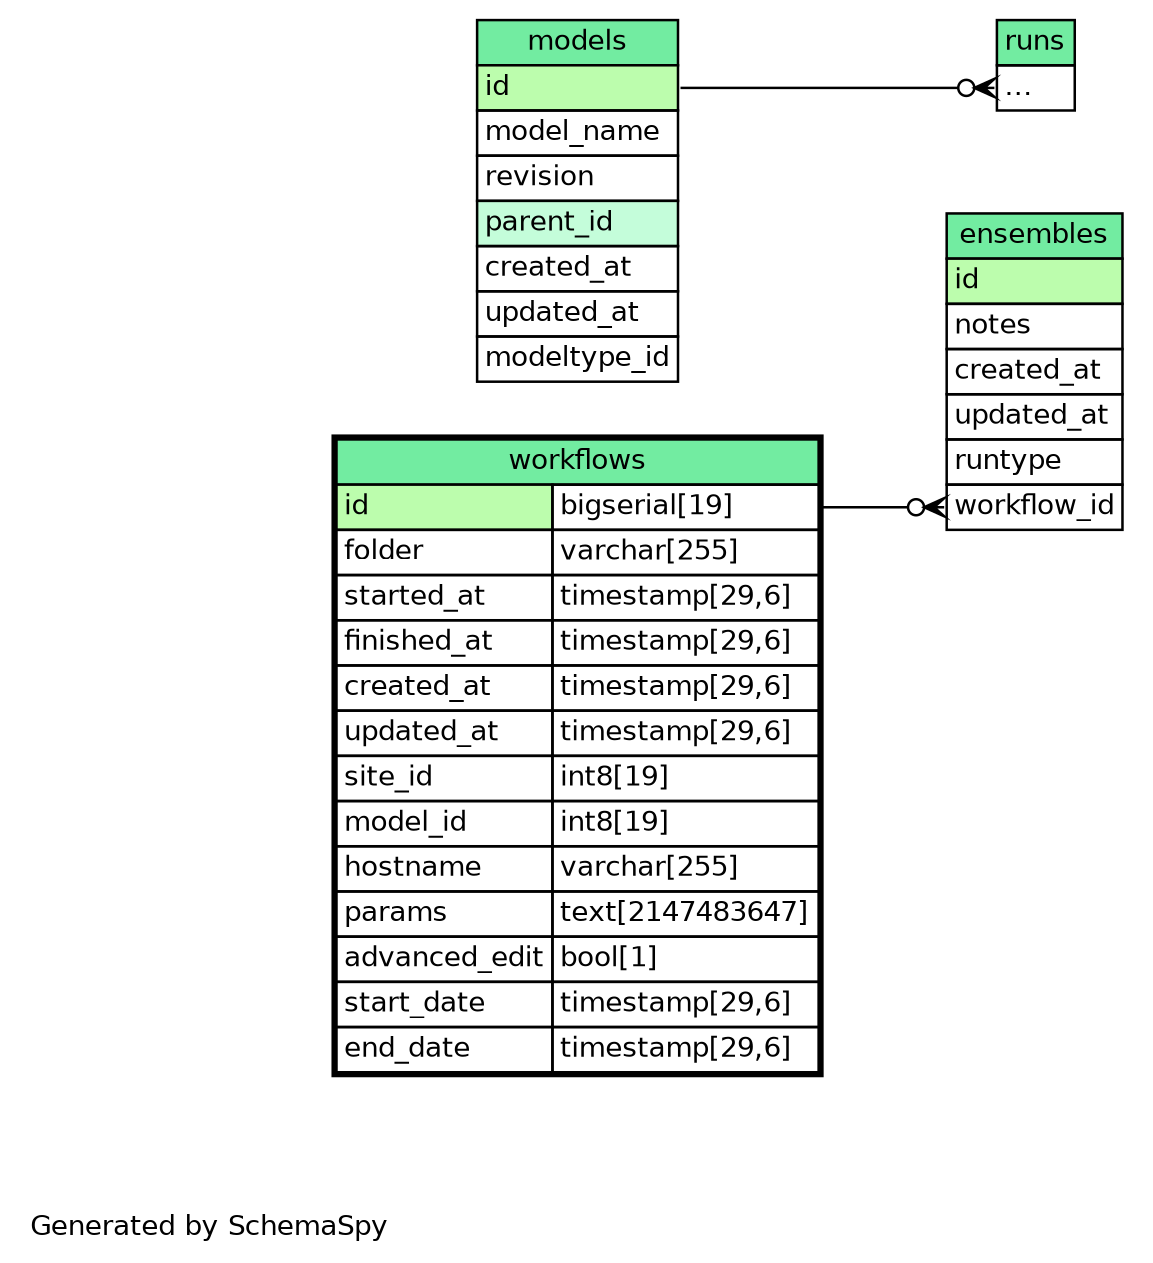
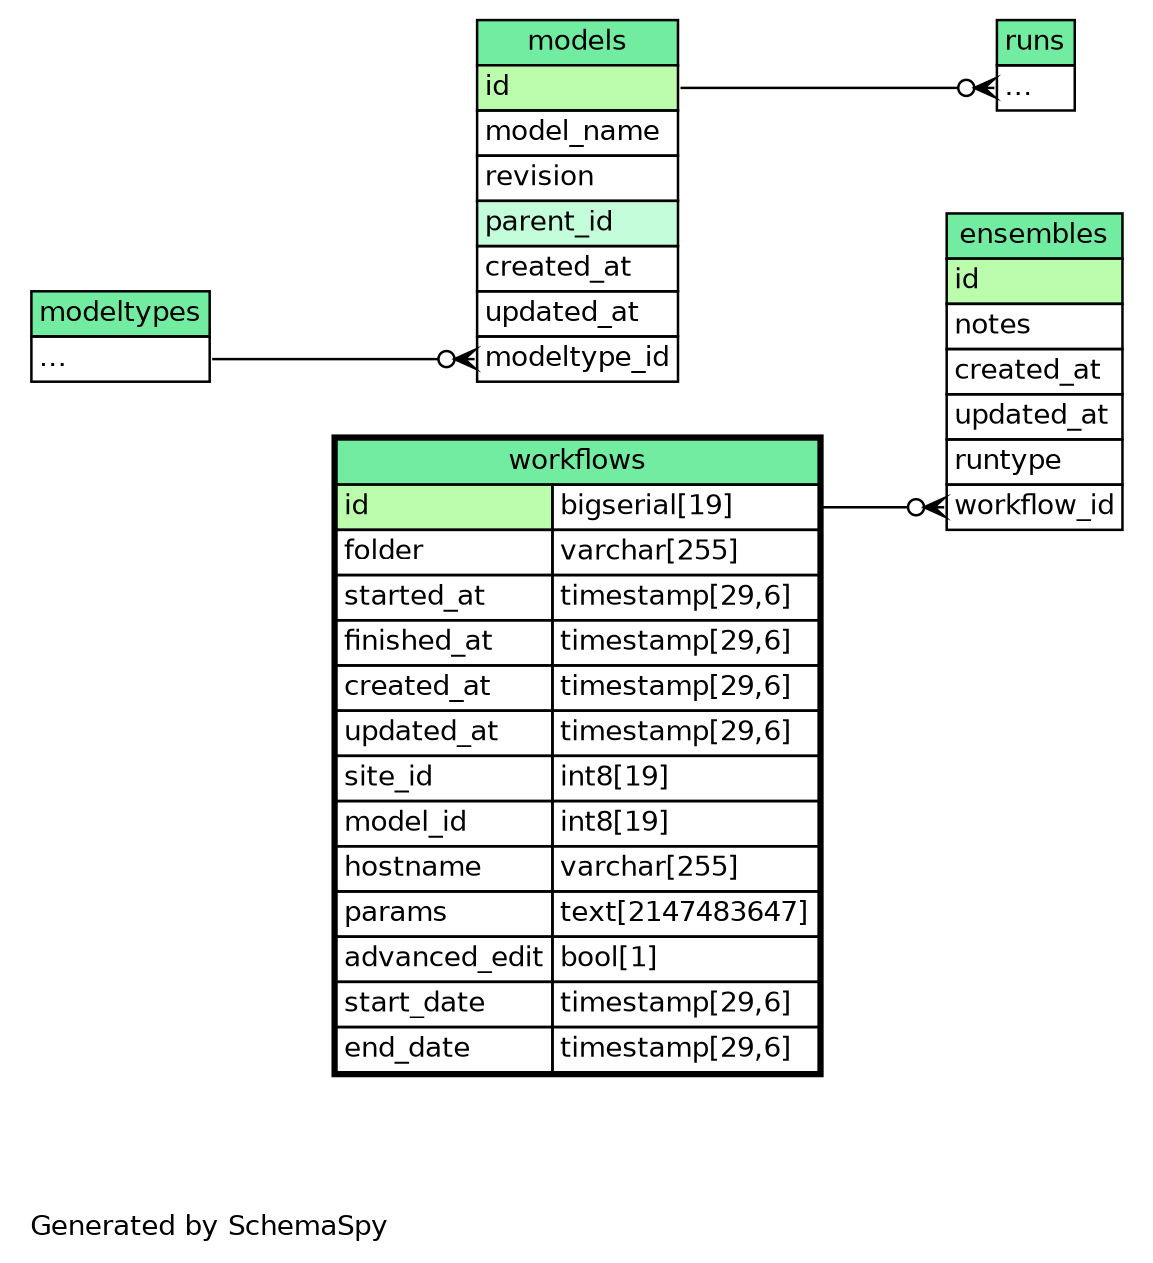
  digraph {
    bgcolor="#ffffff"
    fontname=Helvetica
    fontsize=11
    label="\nGenerated by SchemaSpy"
    labeljust=l
    nodesep=0.18
    rankdir=RL
    ranksep=0.46
    node [fontname=Helvetica fontsize=11 shape=plaintext]
    edge [arrowhead=none arrowsize=0.8 arrowtail=crowodot dir=back]
    n1 [label=<     <TABLE BORDER="0" CELLBORDER="1" CELLSPACING="0" BGCOLOR="#FFFFFF">       <TR><TD COLSPAN="4" BGCOLOR="#72ECA1" ALIGN="CENTER">ensembles</TD></TR>       <TR><TD PORT="id" COLSPAN="4" BGCOLOR="#bcfdad !important" ALIGN="LEFT">id</TD></TR>       <TR><TD PORT="notes" COLSPAN="4" ALIGN="LEFT">notes</TD></TR>       <TR><TD PORT="created_at" COLSPAN="4" ALIGN="LEFT">created_at</TD></TR>       <TR><TD PORT="updated_at" COLSPAN="4" ALIGN="LEFT">updated_at</TD></TR>       <TR><TD PORT="runtype" COLSPAN="4" ALIGN="LEFT">runtype</TD></TR>       <TR><TD PORT="workflow_id" COLSPAN="4" ALIGN="LEFT">workflow_id</TD></TR>     </TABLE>>]
    n2 [label=<     <TABLE BORDER="2" CELLBORDER="1" CELLSPACING="0" BGCOLOR="#FFFFFF">       <TR><TD COLSPAN="4" BGCOLOR="#72ECA1" ALIGN="CENTER">workflows</TD></TR>       <TR><TD PORT="id" COLSPAN="3" BGCOLOR="#bcfdad !important" ALIGN="LEFT">id</TD><TD PORT="id.type" ALIGN="LEFT">bigserial[19]</TD></TR>       <TR><TD PORT="folder" COLSPAN="3" ALIGN="LEFT">folder</TD><TD PORT="folder.type" ALIGN="LEFT">varchar[255]</TD></TR>       <TR><TD PORT="started_at" COLSPAN="3" ALIGN="LEFT">started_at</TD><TD PORT="started_at.type" ALIGN="LEFT">timestamp[29,6]</TD></TR>       <TR><TD PORT="finished_at" COLSPAN="3" ALIGN="LEFT">finished_at</TD><TD PORT="finished_at.type" ALIGN="LEFT">timestamp[29,6]</TD></TR>       <TR><TD PORT="created_at" COLSPAN="3" ALIGN="LEFT">created_at</TD><TD PORT="created_at.type" ALIGN="LEFT">timestamp[29,6]</TD></TR>       <TR><TD PORT="updated_at" COLSPAN="3" ALIGN="LEFT">updated_at</TD><TD PORT="updated_at.type" ALIGN="LEFT">timestamp[29,6]</TD></TR>       <TR><TD PORT="site_id" COLSPAN="3" ALIGN="LEFT">site_id</TD><TD PORT="site_id.type" ALIGN="LEFT">int8[19]</TD></TR>       <TR><TD PORT="model_id" COLSPAN="3" ALIGN="LEFT">model_id</TD><TD PORT="model_id.type" ALIGN="LEFT">int8[19]</TD></TR>       <TR><TD PORT="hostname" COLSPAN="3" ALIGN="LEFT">hostname</TD><TD PORT="hostname.type" ALIGN="LEFT">varchar[255]</TD></TR>       <TR><TD PORT="params" COLSPAN="3" ALIGN="LEFT">params</TD><TD PORT="params.type" ALIGN="LEFT">text[2147483647]</TD></TR>       <TR><TD PORT="advanced_edit" COLSPAN="3" ALIGN="LEFT">advanced_edit</TD><TD PORT="advanced_edit.type" ALIGN="LEFT">bool[1]</TD></TR>       <TR><TD PORT="start_date" COLSPAN="3" ALIGN="LEFT">start_date</TD><TD PORT="start_date.type" ALIGN="LEFT">timestamp[29,6]</TD></TR>       <TR><TD PORT="end_date" COLSPAN="3" ALIGN="LEFT">end_date</TD><TD PORT="end_date.type" ALIGN="LEFT">timestamp[29,6]</TD></TR>     </TABLE>>]
    n3 [label=<     <TABLE BORDER="0" CELLBORDER="1" CELLSPACING="0" BGCOLOR="#FFFFFF">       <TR><TD COLSPAN="4" BGCOLOR="#72ECA1" ALIGN="CENTER">models</TD></TR>       <TR><TD PORT="id" COLSPAN="4" BGCOLOR="#bcfdad !important" ALIGN="LEFT">id</TD></TR>       <TR><TD PORT="model_name" COLSPAN="4" ALIGN="LEFT">model_name</TD></TR>       <TR><TD PORT="revision" COLSPAN="4" ALIGN="LEFT">revision</TD></TR>       <TR><TD PORT="parent_id" COLSPAN="4" BGCOLOR="#c4fdda !important" ALIGN="LEFT">parent_id</TD></TR>       <TR><TD PORT="created_at" COLSPAN="4" ALIGN="LEFT">created_at</TD></TR>       <TR><TD PORT="updated_at" COLSPAN="4" ALIGN="LEFT">updated_at</TD></TR>       <TR><TD PORT="modeltype_id" COLSPAN="4" ALIGN="LEFT">modeltype_id</TD></TR>     </TABLE>>]
+   n4 [label=<     <TABLE BORDER="0" CELLBORDER="1" CELLSPACING="0" BGCOLOR="#FFFFFF">       <TR><TD COLSPAN="4" BGCOLOR="#72ECA1" ALIGN="CENTER">modeltypes</TD></TR>       <TR><TD PORT="elipses" COLSPAN="4" ALIGN="LEFT">...</TD></TR>     </TABLE>>]
    n5 [label=<     <TABLE BORDER="0" CELLBORDER="1" CELLSPACING="0" BGCOLOR="#FFFFFF">       <TR><TD COLSPAN="4" BGCOLOR="#72ECA1" ALIGN="CENTER">runs</TD></TR>       <TR><TD PORT="elipses" COLSPAN="4" ALIGN="LEFT">...</TD></TR>     </TABLE>>]
    n1 -> n2 [headport="id.type:e" tailport="workflow_id:w"]
+   n3 -> n4 [headport="elipses:e" tailport="modeltype_id:w"]
    n5 -> n3 [headport="id:e" tailport="elipses:w"]
  }
